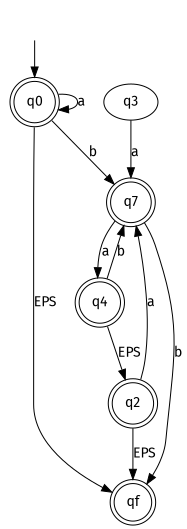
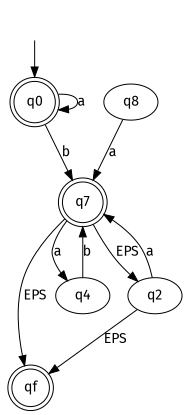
  digraph {
    fontname="Fira Sans"
    node [fontname="Fira Sans" shape=doublecircle]
    edge [fontname="Fira Sans"]
    start [style=invis shape=""]
    q0
    n3 [label=q7]
    qf
-   q4
-   q2
-   q3 [shape=""]
+   q4 [shape=""]
+   q2 [shape=ellipse]
+   q3 [label=q8 shape=""]
    start -> q0
    q0 -> q0 [label=a]
    q0 -> n3 [label=b]
-   q0 -> qf [label=EPS]
-   n3 -> qf [label=b]
+   n3 -> qf [label=EPS]
    n3 -> q4 [label=a]
-   q4 -> q2 [label=EPS]
+   n3 -> q2 [label=EPS]
    q4 -> n3 [label=b]
    q2 -> n3 [label=a]
    q2 -> qf [label=EPS]
    q3 -> n3 [label=a]
  }
